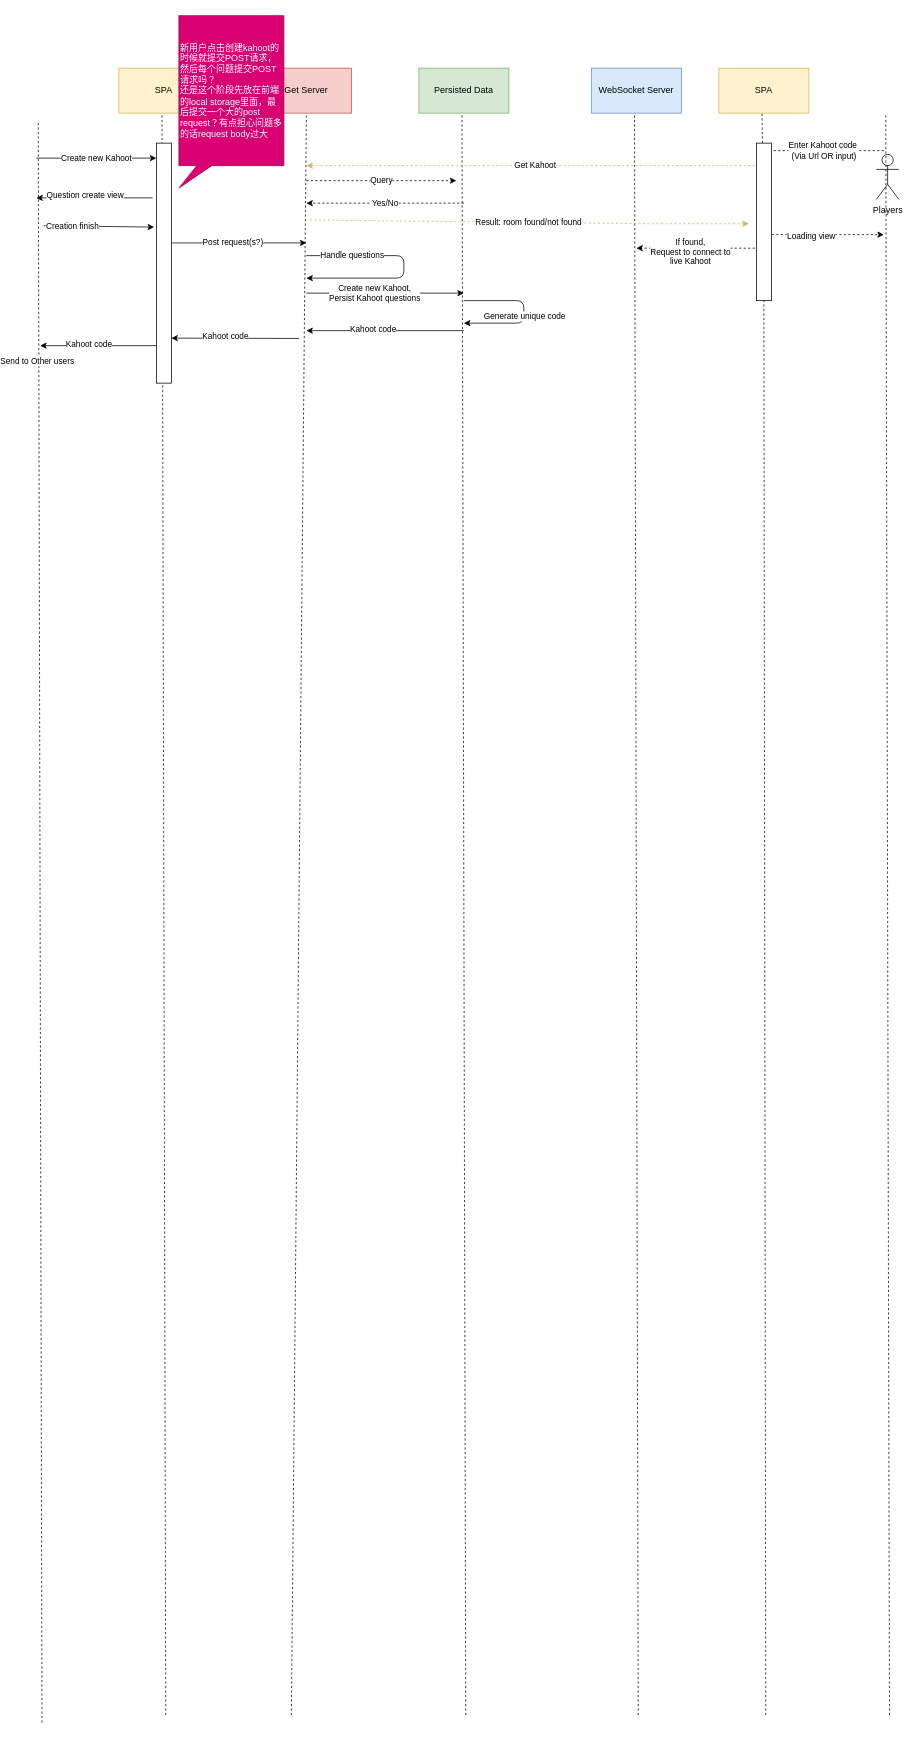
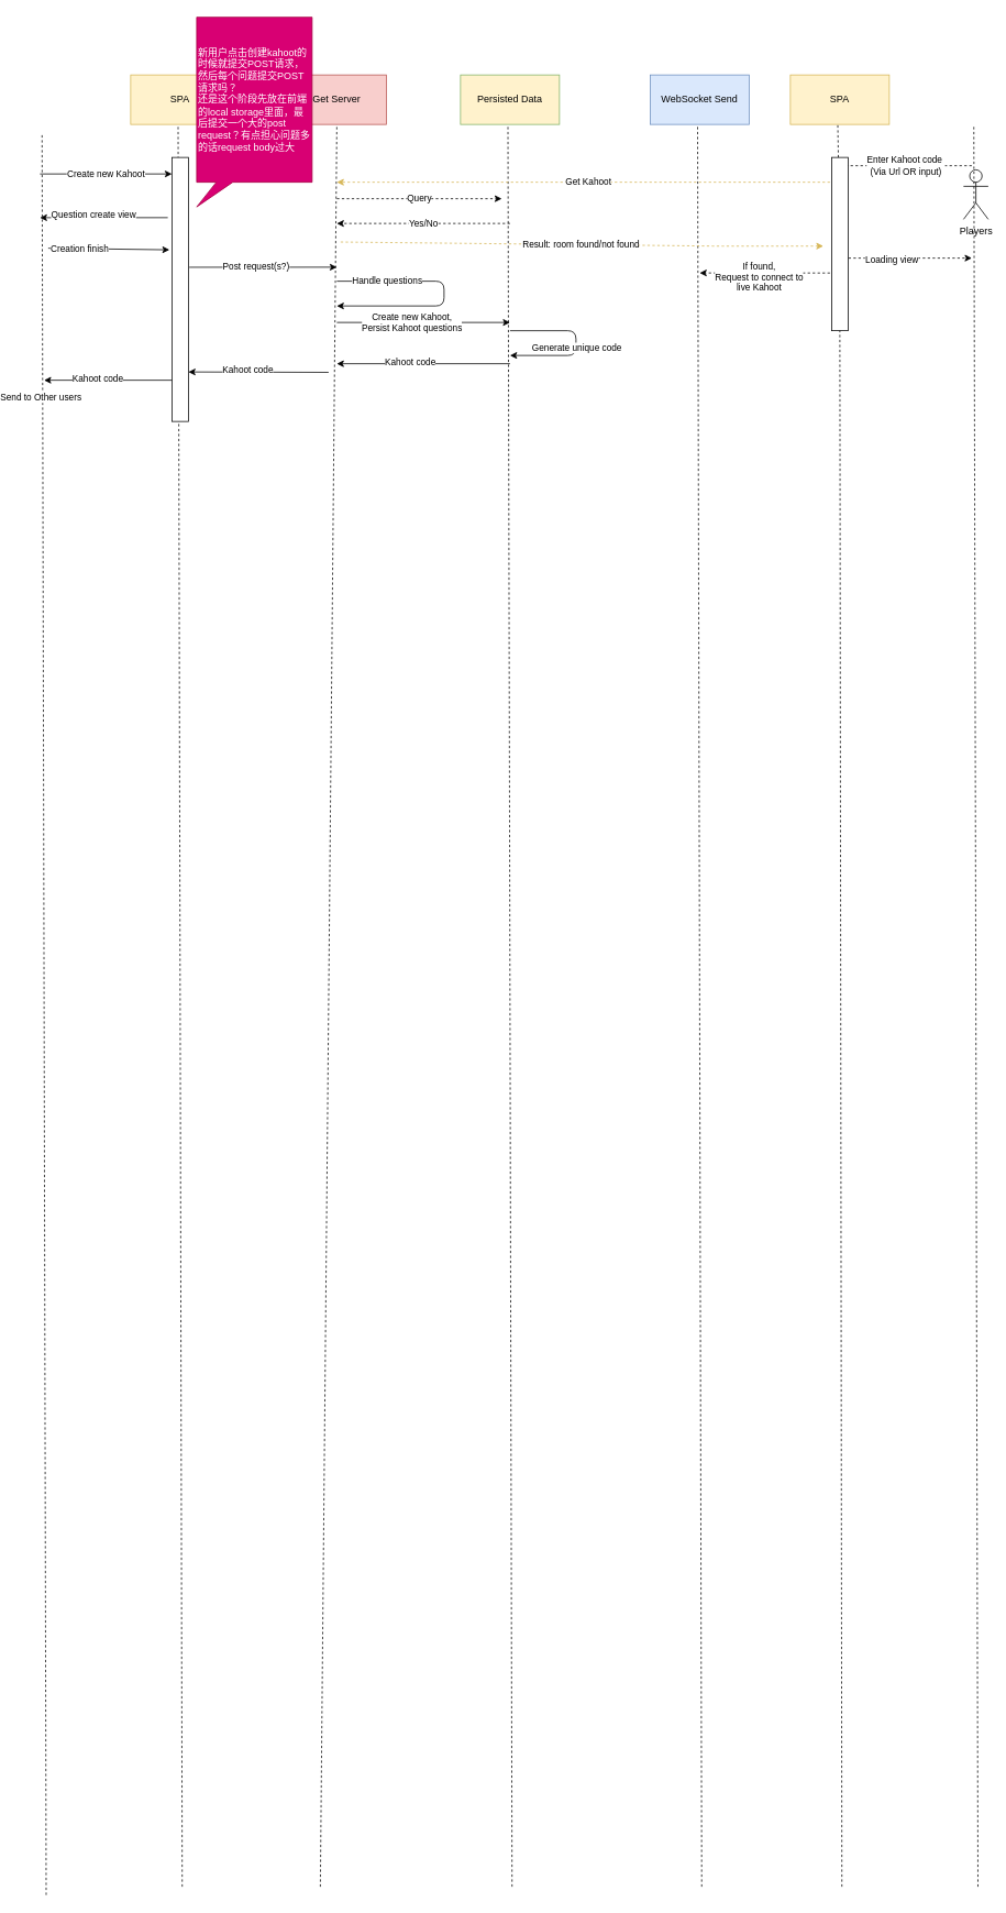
  <mxCell id="0" />
  <mxCell id="1" parent="0" />
  <mxCell id="2" value="Players" style="shape=umlActor;verticalLabelPosition=bottom;verticalAlign=top;html=1;" parent="1" vertex="1"><mxGeometry x="1150" y="205" width="30" height="60" as="geometry" /></mxCell>
- <mxCell id="3" value="WebSocket Server" style="rounded=0;whiteSpace=wrap;html=1;fillColor=#dae8fc;strokeColor=#6c8ebf;" vertex="1" parent="1"><mxGeometry x="770" y="90" width="120" height="60" as="geometry" /></mxCell>
+ <mxCell id="3" value="WebSocket Send" style="rounded=0;whiteSpace=wrap;html=1;fillColor=#dae8fc;strokeColor=#6c8ebf;" vertex="1" parent="1"><mxGeometry x="770" y="90" width="120" height="60" as="geometry" /></mxCell>
  <mxCell id="4" value="Get Server" style="rounded=0;whiteSpace=wrap;html=1;fillColor=#f8cecc;strokeColor=#b85450;" vertex="1" parent="1"><mxGeometry x="330" y="90" width="120" height="60" as="geometry" /></mxCell>
- <mxCell id="5" value="Persisted Data" style="rounded=0;whiteSpace=wrap;html=1;fillColor=#d5e8d4;strokeColor=#82b366;" vertex="1" parent="1"><mxGeometry x="540" y="90" width="120" height="60" as="geometry" /></mxCell>
+ <mxCell id="5" value="Persisted Data" style="rounded=0;whiteSpace=wrap;html=1;fillColor=#fff2cc;strokeColor=#82b366;" vertex="1" parent="1"><mxGeometry x="540" y="90" width="120" height="60" as="geometry" /></mxCell>
  <mxCell id="6" value="" style="endArrow=none;html=1;entryX=0.5;entryY=1;entryDx=0;entryDy=0;dashed=1;" edge="1" parent="1" target="4"><mxGeometry width="50" height="50" relative="1" as="geometry"><mxPoint x="370" y="2286" as="sourcePoint" /><mxPoint x="290" y="200" as="targetPoint" /></mxGeometry></mxCell>
  <mxCell id="7" value="" style="endArrow=none;html=1;entryX=0.5;entryY=1;entryDx=0;entryDy=0;dashed=1;" edge="1" parent="1"><mxGeometry width="50" height="50" relative="1" as="geometry"><mxPoint x="602.5" y="2286" as="sourcePoint" /><mxPoint x="597.5" y="150" as="targetPoint" /></mxGeometry></mxCell>
  <mxCell id="8" value="" style="endArrow=none;html=1;entryX=0.5;entryY=1;entryDx=0;entryDy=0;dashed=1;" edge="1" parent="1"><mxGeometry width="50" height="50" relative="1" as="geometry"><mxPoint x="832.5" y="2286" as="sourcePoint" /><mxPoint x="827.5" y="150" as="targetPoint" /></mxGeometry></mxCell>
  <mxCell id="9" value="" style="endArrow=none;html=1;entryX=0.5;entryY=1;entryDx=0;entryDy=0;dashed=1;" edge="1" parent="1"><mxGeometry width="50" height="50" relative="1" as="geometry"><mxPoint x="1167.5" y="2286" as="sourcePoint" /><mxPoint x="1162.5" y="150" as="targetPoint" /></mxGeometry></mxCell>
  <mxCell id="10" value="SPA" style="rounded=0;whiteSpace=wrap;html=1;fillColor=#fff2cc;strokeColor=#d6b656;" vertex="1" parent="1"><mxGeometry x="140" y="90" width="120" height="60" as="geometry" /></mxCell>
  <mxCell id="11" value="" style="endArrow=none;html=1;entryX=0.5;entryY=1;entryDx=0;entryDy=0;dashed=1;" edge="1" parent="1"><mxGeometry width="50" height="50" relative="1" as="geometry"><mxPoint x="202.5" y="2286" as="sourcePoint" /><mxPoint x="197.5" y="150" as="targetPoint" /></mxGeometry></mxCell>
  <mxCell id="12" value="SPA" style="rounded=0;whiteSpace=wrap;html=1;fillColor=#fff2cc;strokeColor=#d6b656;" vertex="1" parent="1"><mxGeometry x="940" y="90" width="120" height="60" as="geometry" /></mxCell>
  <mxCell id="13" value="" style="endArrow=none;html=1;entryX=0.5;entryY=1;entryDx=0;entryDy=0;dashed=1;startArrow=none;" edge="1" parent="1" source="43"><mxGeometry width="50" height="50" relative="1" as="geometry"><mxPoint x="1002.5" y="2286" as="sourcePoint" /><mxPoint x="997.5" y="150" as="targetPoint" /></mxGeometry></mxCell>
  <mxCell id="14" value="" style="group" vertex="1" connectable="0" parent="1"><mxGeometry x="20" y="80" width="30" height="2216" as="geometry" /></mxCell>
  <mxCell id="15" value="" style="endArrow=none;html=1;entryX=0.5;entryY=1;entryDx=0;entryDy=0;dashed=1;" edge="1" parent="14"><mxGeometry width="50" height="50" relative="1" as="geometry"><mxPoint x="17.5" y="2216" as="sourcePoint" /><mxPoint x="12.5" y="80" as="targetPoint" /></mxGeometry></mxCell>
  <mxCell id="16" value="Send to Other users" style="edgeLabel;html=1;align=center;verticalAlign=middle;resizable=0;points=[];" vertex="1" connectable="0" parent="15"><mxGeometry x="0.761" relative="1" as="geometry"><mxPoint x="-3" y="65" as="offset" /></mxGeometry></mxCell>
  <mxCell id="17" value="Create new Kahoot" style="endArrow=classic;html=1;" edge="1" parent="1"><mxGeometry width="50" height="50" relative="1" as="geometry"><mxPoint x="30" y="210" as="sourcePoint" /><mxPoint x="190" y="210" as="targetPoint" /></mxGeometry></mxCell>
  <mxCell id="18" value="" style="endArrow=classic;html=1;exitX=-0.25;exitY=0.228;exitDx=0;exitDy=0;exitPerimeter=0;" edge="1" parent="1" source="20"><mxGeometry width="50" height="50" relative="1" as="geometry"><mxPoint x="180" y="263" as="sourcePoint" /><mxPoint x="30" y="263" as="targetPoint" /></mxGeometry></mxCell>
  <mxCell id="19" value="Question create view" style="edgeLabel;html=1;align=center;verticalAlign=middle;resizable=0;points=[];" vertex="1" connectable="0" parent="18"><mxGeometry x="0.165" y="-3" relative="1" as="geometry"><mxPoint as="offset" /></mxGeometry></mxCell>
  <mxCell id="20" value="" style="rounded=0;whiteSpace=wrap;html=1;" vertex="1" parent="1"><mxGeometry x="190" y="190" width="20" height="320" as="geometry" /></mxCell>
  <mxCell id="21" value="&lt;span&gt;新用户点击创建kahoot的时候就提交POST请求，然后每个问题提交POST请求吗？&lt;/span&gt;&lt;br&gt;&lt;span&gt;还是这个阶段先放在前端的local storage里面，最后提交一个大的post request？有点担心问题多的话request body过大&lt;/span&gt;" style="shape=callout;whiteSpace=wrap;html=1;perimeter=calloutPerimeter;fillColor=#d80073;strokeColor=#A50040;fontColor=#ffffff;size=30;position=0.17;position2=0;align=left;" vertex="1" parent="1"><mxGeometry x="220" y="20" width="140" height="230" as="geometry" /></mxCell>
  <mxCell id="22" value="" style="endArrow=classic;html=1;entryX=-0.15;entryY=0.35;entryDx=0;entryDy=0;entryPerimeter=0;" edge="1" parent="1" target="20"><mxGeometry width="50" height="50" relative="1" as="geometry"><mxPoint x="40" y="300" as="sourcePoint" /><mxPoint x="150" y="300" as="targetPoint" /></mxGeometry></mxCell>
  <mxCell id="23" value="Creation finish" style="edgeLabel;html=1;align=center;verticalAlign=middle;resizable=0;points=[];" vertex="1" connectable="0" parent="22"><mxGeometry x="-0.483" relative="1" as="geometry"><mxPoint as="offset" /></mxGeometry></mxCell>
  <mxCell id="24" value="" style="endArrow=classic;html=1;exitX=1.05;exitY=0.416;exitDx=0;exitDy=0;exitPerimeter=0;" edge="1" parent="1" source="20"><mxGeometry width="50" height="50" relative="1" as="geometry"><mxPoint x="290" y="320" as="sourcePoint" /><mxPoint x="390" y="323" as="targetPoint" /></mxGeometry></mxCell>
  <mxCell id="25" value="Post request(s?)" style="edgeLabel;html=1;align=center;verticalAlign=middle;resizable=0;points=[];" vertex="1" connectable="0" parent="24"><mxGeometry x="-0.095" y="2" relative="1" as="geometry"><mxPoint as="offset" /></mxGeometry></mxCell>
  <mxCell id="26" value="" style="endArrow=classic;html=1;exitX=-0.25;exitY=0.228;exitDx=0;exitDy=0;exitPerimeter=0;" edge="1" parent="1"><mxGeometry width="50" height="50" relative="1" as="geometry"><mxPoint x="190" y="460" as="sourcePoint" /><mxPoint x="35" y="460.04" as="targetPoint" /></mxGeometry></mxCell>
  <mxCell id="27" value="Kahoot code" style="edgeLabel;html=1;align=center;verticalAlign=middle;resizable=0;points=[];" vertex="1" connectable="0" parent="26"><mxGeometry x="0.165" y="-3" relative="1" as="geometry"><mxPoint as="offset" /></mxGeometry></mxCell>
  <mxCell id="28" value="" style="endArrow=classic;html=1;" edge="1" parent="1"><mxGeometry width="50" height="50" relative="1" as="geometry"><mxPoint x="380" y="450.46" as="sourcePoint" /><mxPoint x="210" y="450" as="targetPoint" /></mxGeometry></mxCell>
  <mxCell id="29" value="Kahoot code" style="edgeLabel;html=1;align=center;verticalAlign=middle;resizable=0;points=[];" vertex="1" connectable="0" parent="28"><mxGeometry x="0.165" y="-3" relative="1" as="geometry"><mxPoint as="offset" /></mxGeometry></mxCell>
  <mxCell id="30" value="" style="endArrow=classic;html=1;edgeStyle=orthogonalEdgeStyle;" edge="1" parent="1"><mxGeometry width="50" height="50" relative="1" as="geometry"><mxPoint x="390" y="340" as="sourcePoint" /><mxPoint x="390" y="370" as="targetPoint" /><Array as="points"><mxPoint x="520" y="340" /><mxPoint x="520" y="370" /></Array></mxGeometry></mxCell>
  <mxCell id="31" value="Handle questions" style="edgeLabel;html=1;align=center;verticalAlign=middle;resizable=0;points=[];" vertex="1" connectable="0" parent="30"><mxGeometry x="-0.703" y="1" relative="1" as="geometry"><mxPoint x="17" as="offset" /></mxGeometry></mxCell>
  <mxCell id="32" value="" style="endArrow=classic;html=1;" edge="1" parent="1"><mxGeometry width="50" height="50" relative="1" as="geometry"><mxPoint x="390" y="390" as="sourcePoint" /><mxPoint x="600" y="390" as="targetPoint" /></mxGeometry></mxCell>
  <mxCell id="33" value="Create new Kahoot,&lt;br&gt;Persist Kahoot questions" style="edgeLabel;html=1;align=center;verticalAlign=middle;resizable=0;points=[];" vertex="1" connectable="0" parent="32"><mxGeometry x="-0.143" y="1" relative="1" as="geometry"><mxPoint as="offset" /></mxGeometry></mxCell>
  <mxCell id="34" value="" style="endArrow=classic;html=1;edgeStyle=orthogonalEdgeStyle;" edge="1" parent="1"><mxGeometry width="50" height="50" relative="1" as="geometry"><mxPoint x="600" y="400" as="sourcePoint" /><mxPoint x="600" y="430" as="targetPoint" /><Array as="points"><mxPoint x="680" y="400" /><mxPoint x="680" y="430" /></Array></mxGeometry></mxCell>
  <mxCell id="35" value="Generate unique code" style="edgeLabel;html=1;align=center;verticalAlign=middle;resizable=0;points=[];" vertex="1" connectable="0" parent="34"><mxGeometry x="-0.726" y="4" relative="1" as="geometry"><mxPoint x="54" y="24" as="offset" /></mxGeometry></mxCell>
  <mxCell id="36" value="" style="endArrow=classic;html=1;" edge="1" parent="1"><mxGeometry width="50" height="50" relative="1" as="geometry"><mxPoint x="600" y="440" as="sourcePoint" /><mxPoint x="390" y="440" as="targetPoint" /></mxGeometry></mxCell>
  <mxCell id="37" value="Kahoot code" style="edgeLabel;html=1;align=center;verticalAlign=middle;resizable=0;points=[];" vertex="1" connectable="0" parent="36"><mxGeometry x="0.165" y="-3" relative="1" as="geometry"><mxPoint as="offset" /></mxGeometry></mxCell>
  <mxCell id="38" value="Enter Kahoot code&amp;nbsp;&lt;br&gt;(Via Url OR input)" style="endArrow=classic;html=1;dashed=1;" edge="1" parent="1"><mxGeometry width="50" height="50" relative="1" as="geometry"><mxPoint x="1160" y="200" as="sourcePoint" /><mxPoint x="1000" y="200" as="targetPoint" /></mxGeometry></mxCell>
  <mxCell id="39" value="Get Kahoot" style="endArrow=classic;html=1;dashed=1;fillColor=#fff2cc;strokeColor=#d6b656;" edge="1" parent="1"><mxGeometry width="50" height="50" relative="1" as="geometry"><mxPoint x="1000" y="220" as="sourcePoint" /><mxPoint x="390" y="220" as="targetPoint" /></mxGeometry></mxCell>
  <mxCell id="40" value="Result: room found/not found" style="endArrow=none;html=1;dashed=1;fillColor=#fff2cc;strokeColor=#d6b656;endFill=0;startArrow=classic;startFill=1;exitX=-0.05;exitY=0.357;exitDx=0;exitDy=0;exitPerimeter=0;" edge="1" parent="1"><mxGeometry width="50" height="50" relative="1" as="geometry"><mxPoint x="980" y="297.47" as="sourcePoint" /><mxPoint x="392" y="292.5" as="targetPoint" /><Array as="points"><mxPoint x="852" y="297.5" /></Array></mxGeometry></mxCell>
  <mxCell id="41" value="" style="endArrow=classic;html=1;dashed=1;exitX=-0.1;exitY=0.667;exitDx=0;exitDy=0;exitPerimeter=0;" edge="1" parent="1" source="43"><mxGeometry width="50" height="50" relative="1" as="geometry"><mxPoint x="1000" y="330" as="sourcePoint" /><mxPoint x="830" y="330" as="targetPoint" /></mxGeometry></mxCell>
  <mxCell id="42" value="If found,&lt;br&gt;Request to connect to&lt;br&gt;live Kahoot" style="edgeLabel;html=1;align=center;verticalAlign=middle;resizable=0;points=[];" vertex="1" connectable="0" parent="41"><mxGeometry x="0.089" y="4" relative="1" as="geometry"><mxPoint as="offset" /></mxGeometry></mxCell>
  <mxCell id="43" value="" style="rounded=0;whiteSpace=wrap;html=1;align=left;" vertex="1" parent="1"><mxGeometry x="990" y="190" width="20" height="210" as="geometry" /></mxCell>
  <mxCell id="44" value="" style="endArrow=none;html=1;entryX=0.5;entryY=1;entryDx=0;entryDy=0;dashed=1;" edge="1" parent="1" target="43"><mxGeometry width="50" height="50" relative="1" as="geometry"><mxPoint x="1002.5" y="2286" as="sourcePoint" /><mxPoint x="997.5" y="150" as="targetPoint" /></mxGeometry></mxCell>
  <mxCell id="45" value="" style="endArrow=classic;html=1;dashed=1;exitX=1.025;exitY=0.581;exitDx=0;exitDy=0;exitPerimeter=0;" edge="1" parent="1" source="43"><mxGeometry width="50" height="50" relative="1" as="geometry"><mxPoint x="986" y="340.07" as="sourcePoint" /><mxPoint x="1160" y="312" as="targetPoint" /></mxGeometry></mxCell>
  <mxCell id="46" value="Loading view" style="edgeLabel;html=1;align=center;verticalAlign=middle;resizable=0;points=[];" vertex="1" connectable="0" parent="45"><mxGeometry x="-0.309" y="-1" relative="1" as="geometry"><mxPoint as="offset" /></mxGeometry></mxCell>
  <mxCell id="47" value="Query" style="endArrow=classic;html=1;dashed=1;" edge="1" parent="1"><mxGeometry width="50" height="50" relative="1" as="geometry"><mxPoint x="390" y="240" as="sourcePoint" /><mxPoint x="590" y="240" as="targetPoint" /></mxGeometry></mxCell>
  <mxCell id="48" value="Yes/No" style="endArrow=classic;html=1;dashed=1;" edge="1" parent="1"><mxGeometry width="50" height="50" relative="1" as="geometry"><mxPoint x="600" y="270" as="sourcePoint" /><mxPoint x="390" y="270" as="targetPoint" /></mxGeometry></mxCell>
